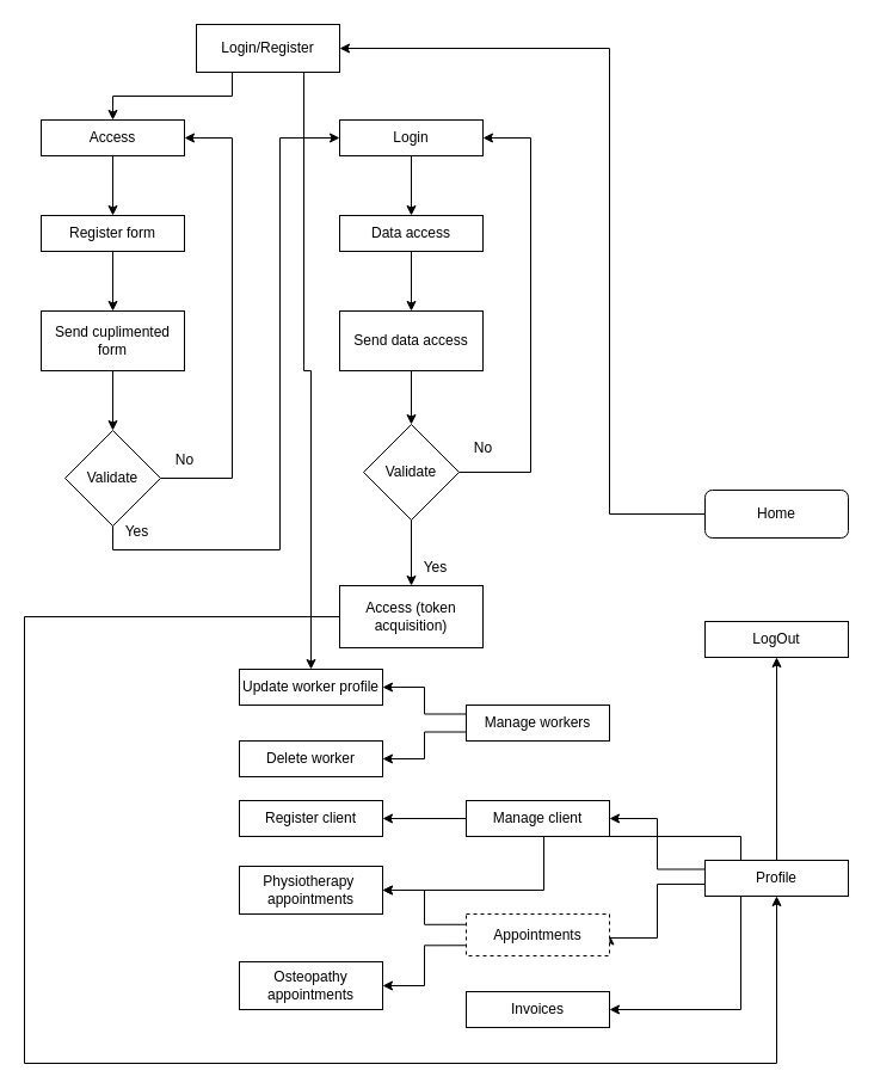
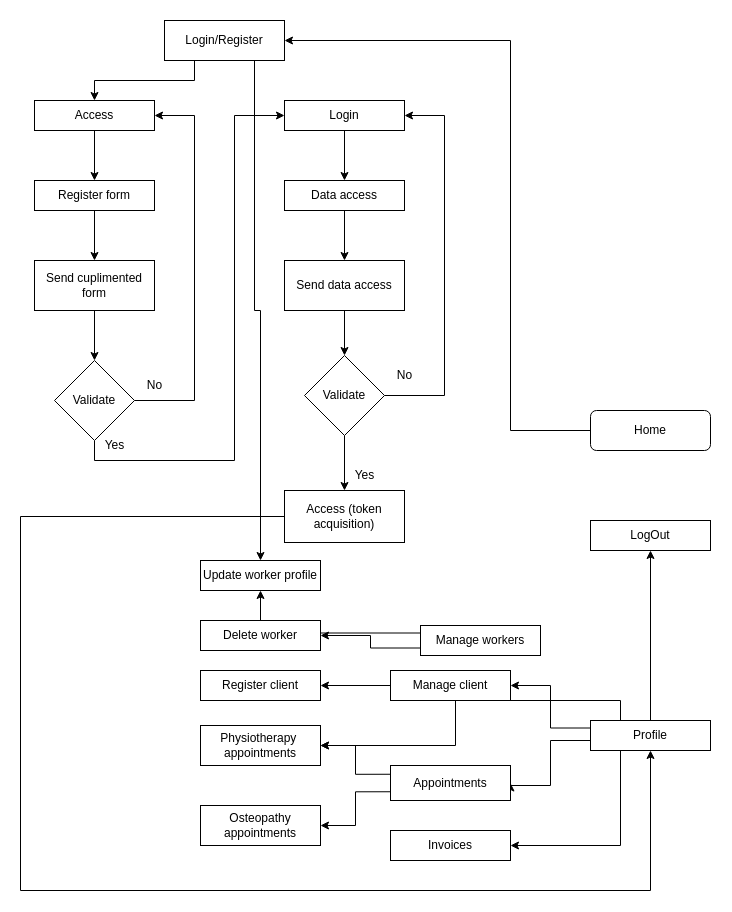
  <mxCell id="0" />
  <mxCell id="1" parent="0" />
  <mxCell id="2" style="edgeStyle=orthogonalEdgeStyle;rounded=0;orthogonalLoop=1;jettySize=auto;html=1;exitX=0;exitY=0.5;exitDx=0;exitDy=0;entryX=1;entryY=0.5;entryDx=0;entryDy=0;" edge="1" parent="1" source="3" target="6"><mxGeometry relative="1" as="geometry"><Array as="points"><mxPoint x="510" y="430" /><mxPoint x="510" y="40" /></Array></mxGeometry></mxCell>
  <mxCell id="3" value="Home" style="rounded=1;whiteSpace=wrap;html=1;fontSize=12;glass=0;strokeWidth=1;shadow=0;" parent="1" vertex="1"><mxGeometry x="590" y="410" width="120" height="40" as="geometry" /></mxCell>
  <mxCell id="4" style="edgeStyle=orthogonalEdgeStyle;rounded=0;orthogonalLoop=1;jettySize=auto;html=1;exitX=0.25;exitY=1;exitDx=0;exitDy=0;entryX=0.5;entryY=0;entryDx=0;entryDy=0;" parent="1" source="6" target="8" edge="1"><mxGeometry relative="1" as="geometry" /></mxCell>
  <mxCell id="5" style="edgeStyle=orthogonalEdgeStyle;rounded=0;orthogonalLoop=1;jettySize=auto;html=1;exitX=0.75;exitY=1;exitDx=0;exitDy=0;" parent="1" source="6" target="49" edge="1"><mxGeometry relative="1" as="geometry" /></mxCell>
  <mxCell id="6" value="Login/Register" style="rounded=0;whiteSpace=wrap;html=1;" parent="1" vertex="1"><mxGeometry x="164" y="20" width="120" height="40" as="geometry" /></mxCell>
  <mxCell id="7" style="edgeStyle=orthogonalEdgeStyle;rounded=0;orthogonalLoop=1;jettySize=auto;html=1;exitX=0.5;exitY=1;exitDx=0;exitDy=0;entryX=0.5;entryY=0;entryDx=0;entryDy=0;" parent="1" source="8" target="12" edge="1"><mxGeometry relative="1" as="geometry" /></mxCell>
  <mxCell id="8" value="Access" style="rounded=0;whiteSpace=wrap;html=1;" parent="1" vertex="1"><mxGeometry x="34" y="100" width="120" height="30" as="geometry" /></mxCell>
  <mxCell id="9" style="edgeStyle=orthogonalEdgeStyle;rounded=0;orthogonalLoop=1;jettySize=auto;html=1;entryX=0.5;entryY=0;entryDx=0;entryDy=0;" parent="1" source="10" target="20" edge="1"><mxGeometry relative="1" as="geometry" /></mxCell>
  <mxCell id="10" value="Login" style="rounded=0;whiteSpace=wrap;html=1;" parent="1" vertex="1"><mxGeometry x="284" y="100" width="120" height="30" as="geometry" /></mxCell>
  <mxCell id="11" style="edgeStyle=orthogonalEdgeStyle;rounded=0;orthogonalLoop=1;jettySize=auto;html=1;exitX=0.5;exitY=1;exitDx=0;exitDy=0;entryX=0.5;entryY=0;entryDx=0;entryDy=0;" parent="1" source="12" target="14" edge="1"><mxGeometry relative="1" as="geometry" /></mxCell>
  <mxCell id="12" value="Register form" style="rounded=0;whiteSpace=wrap;html=1;" parent="1" vertex="1"><mxGeometry x="34" y="180" width="120" height="30" as="geometry" /></mxCell>
  <mxCell id="13" style="edgeStyle=orthogonalEdgeStyle;rounded=0;orthogonalLoop=1;jettySize=auto;html=1;exitX=0.5;exitY=1;exitDx=0;exitDy=0;entryX=0.5;entryY=0;entryDx=0;entryDy=0;" parent="1" source="14" target="17" edge="1"><mxGeometry relative="1" as="geometry" /></mxCell>
  <mxCell id="14" value="Send cuplimented form" style="rounded=0;whiteSpace=wrap;html=1;" parent="1" vertex="1"><mxGeometry x="34" y="260" width="120" height="50" as="geometry" /></mxCell>
  <mxCell id="15" style="edgeStyle=orthogonalEdgeStyle;rounded=0;orthogonalLoop=1;jettySize=auto;html=1;exitX=0.5;exitY=1;exitDx=0;exitDy=0;entryX=0;entryY=0.5;entryDx=0;entryDy=0;" parent="1" source="17" target="10" edge="1"><mxGeometry relative="1" as="geometry"><mxPoint x="254" y="120" as="targetPoint" /><Array as="points"><mxPoint x="94" y="460" /><mxPoint x="234" y="460" /><mxPoint x="234" y="115" /></Array></mxGeometry></mxCell>
  <mxCell id="16" style="edgeStyle=orthogonalEdgeStyle;rounded=0;orthogonalLoop=1;jettySize=auto;html=1;exitX=1;exitY=0.5;exitDx=0;exitDy=0;entryX=1;entryY=0.5;entryDx=0;entryDy=0;" parent="1" source="17" target="8" edge="1"><mxGeometry relative="1" as="geometry"><Array as="points"><mxPoint x="194" y="400" /><mxPoint x="194" y="115" /></Array></mxGeometry></mxCell>
  <mxCell id="17" value="Validate" style="rhombus;whiteSpace=wrap;html=1;" parent="1" vertex="1"><mxGeometry x="54" y="360" width="80" height="80" as="geometry" /></mxCell>
  <mxCell id="18" value="No" style="text;html=1;align=center;verticalAlign=middle;resizable=0;points=[];autosize=1;strokeColor=none;fillColor=none;" parent="1" vertex="1"><mxGeometry x="134" y="370" width="40" height="30" as="geometry" /></mxCell>
  <mxCell id="19" style="edgeStyle=orthogonalEdgeStyle;rounded=0;orthogonalLoop=1;jettySize=auto;html=1;exitX=0.5;exitY=1;exitDx=0;exitDy=0;entryX=0.5;entryY=0;entryDx=0;entryDy=0;" parent="1" source="20" target="23" edge="1"><mxGeometry relative="1" as="geometry" /></mxCell>
  <mxCell id="20" value="Data access" style="rounded=0;whiteSpace=wrap;html=1;" parent="1" vertex="1"><mxGeometry x="284" y="180" width="120" height="30" as="geometry" /></mxCell>
  <mxCell id="21" value="Yes" style="text;html=1;align=center;verticalAlign=middle;resizable=0;points=[];autosize=1;strokeColor=none;fillColor=none;" parent="1" vertex="1"><mxGeometry x="94" y="430" width="40" height="30" as="geometry" /></mxCell>
  <mxCell id="22" style="edgeStyle=orthogonalEdgeStyle;rounded=0;orthogonalLoop=1;jettySize=auto;html=1;entryX=0.5;entryY=0;entryDx=0;entryDy=0;" parent="1" source="23" target="26" edge="1"><mxGeometry relative="1" as="geometry" /></mxCell>
  <mxCell id="23" value="Send data access" style="rounded=0;whiteSpace=wrap;html=1;" parent="1" vertex="1"><mxGeometry x="284" y="260" width="120" height="50" as="geometry" /></mxCell>
  <mxCell id="24" style="edgeStyle=orthogonalEdgeStyle;rounded=0;orthogonalLoop=1;jettySize=auto;html=1;exitX=1;exitY=0.5;exitDx=0;exitDy=0;entryX=1;entryY=0.5;entryDx=0;entryDy=0;" parent="1" source="26" target="10" edge="1"><mxGeometry relative="1" as="geometry"><mxPoint x="444" y="110" as="targetPoint" /><Array as="points"><mxPoint x="444" y="395" /><mxPoint x="444" y="115" /></Array></mxGeometry></mxCell>
  <mxCell id="25" style="edgeStyle=orthogonalEdgeStyle;rounded=0;orthogonalLoop=1;jettySize=auto;html=1;entryX=0.5;entryY=0;entryDx=0;entryDy=0;" parent="1" source="26" target="30" edge="1"><mxGeometry relative="1" as="geometry" /></mxCell>
  <mxCell id="26" value="Validate" style="rhombus;whiteSpace=wrap;html=1;" parent="1" vertex="1"><mxGeometry x="304" y="355" width="80" height="80" as="geometry" /></mxCell>
  <mxCell id="27" value="No" style="text;html=1;align=center;verticalAlign=middle;resizable=0;points=[];autosize=1;strokeColor=none;fillColor=none;" parent="1" vertex="1"><mxGeometry x="384" y="360" width="40" height="30" as="geometry" /></mxCell>
  <mxCell id="28" value="Yes" style="text;html=1;align=center;verticalAlign=middle;resizable=0;points=[];autosize=1;strokeColor=none;fillColor=none;" parent="1" vertex="1"><mxGeometry x="344" y="460" width="40" height="30" as="geometry" /></mxCell>
  <mxCell id="29" style="edgeStyle=orthogonalEdgeStyle;rounded=0;orthogonalLoop=1;jettySize=auto;html=1;exitX=0;exitY=0.5;exitDx=0;exitDy=0;entryX=0.5;entryY=1;entryDx=0;entryDy=0;" edge="1" parent="1" source="30" target="36"><mxGeometry relative="1" as="geometry"><Array as="points"><mxPoint x="20" y="516" /><mxPoint x="20" y="890" /><mxPoint x="650" y="890" /></Array></mxGeometry></mxCell>
  <mxCell id="30" value="Access (token acquisition)" style="rounded=0;whiteSpace=wrap;html=1;" parent="1" vertex="1"><mxGeometry x="284" y="490" width="120" height="52" as="geometry" /></mxCell>
  <mxCell id="31" style="edgeStyle=orthogonalEdgeStyle;rounded=0;orthogonalLoop=1;jettySize=auto;html=1;exitX=0.5;exitY=0;exitDx=0;exitDy=0;entryX=0.5;entryY=1;entryDx=0;entryDy=0;" edge="1" parent="1" source="36" target="43"><mxGeometry relative="1" as="geometry" /></mxCell>
  <mxCell id="32" style="edgeStyle=orthogonalEdgeStyle;rounded=0;orthogonalLoop=1;jettySize=auto;html=1;exitX=0.25;exitY=1;exitDx=0;exitDy=0;entryX=1;entryY=0.5;entryDx=0;entryDy=0;" edge="1" parent="1" source="36" target="37"><mxGeometry relative="1" as="geometry" /></mxCell>
  <mxCell id="33" style="edgeStyle=orthogonalEdgeStyle;rounded=0;orthogonalLoop=1;jettySize=auto;html=1;exitX=0;exitY=0.5;exitDx=0;exitDy=0;entryX=1;entryY=0.5;entryDx=0;entryDy=0;" edge="1" parent="1" source="36" target="46"><mxGeometry relative="1" as="geometry"><Array as="points"><mxPoint x="590" y="740" /><mxPoint x="550" y="740" /><mxPoint x="550" y="785" /></Array></mxGeometry></mxCell>
  <mxCell id="34" style="edgeStyle=orthogonalEdgeStyle;rounded=0;orthogonalLoop=1;jettySize=auto;html=1;exitX=0.25;exitY=0;exitDx=0;exitDy=0;" edge="1" parent="1" source="36" target="38"><mxGeometry relative="1" as="geometry" /></mxCell>
  <mxCell id="35" style="edgeStyle=orthogonalEdgeStyle;rounded=0;orthogonalLoop=1;jettySize=auto;html=1;exitX=0;exitY=0.25;exitDx=0;exitDy=0;entryX=1;entryY=0.5;entryDx=0;entryDy=0;" edge="1" parent="1" source="36" target="51"><mxGeometry relative="1" as="geometry" /></mxCell>
  <mxCell id="36" value="Profile" style="rounded=0;whiteSpace=wrap;html=1;" parent="1" vertex="1"><mxGeometry x="590" y="720" width="120" height="30" as="geometry" /></mxCell>
  <mxCell id="37" value="Invoices" style="rounded=0;whiteSpace=wrap;html=1;" parent="1" vertex="1"><mxGeometry x="390" y="830" width="120" height="30" as="geometry" /></mxCell>
  <mxCell id="38" value="&lt;div&gt;Physiotherapy&amp;nbsp;&lt;/div&gt;&lt;div&gt;appointments&lt;/div&gt;" style="rounded=0;whiteSpace=wrap;html=1;" parent="1" vertex="1"><mxGeometry x="200" y="725" width="120" height="40" as="geometry" /></mxCell>
  <mxCell id="39" style="edgeStyle=orthogonalEdgeStyle;rounded=0;orthogonalLoop=1;jettySize=auto;html=1;exitX=0.5;exitY=1;exitDx=0;exitDy=0;" parent="1" edge="1"><mxGeometry relative="1" as="geometry"><mxPoint x="224" y="720" as="sourcePoint" /><mxPoint x="224" y="720" as="targetPoint" /></mxGeometry></mxCell>
  <mxCell id="40" style="edgeStyle=orthogonalEdgeStyle;rounded=0;orthogonalLoop=1;jettySize=auto;html=1;exitX=0;exitY=0.25;exitDx=0;exitDy=0;" edge="1" parent="1" source="42" target="49"><mxGeometry relative="1" as="geometry" /></mxCell>
  <mxCell id="41" style="edgeStyle=orthogonalEdgeStyle;rounded=0;orthogonalLoop=1;jettySize=auto;html=1;exitX=0;exitY=0.75;exitDx=0;exitDy=0;entryX=1;entryY=0.5;entryDx=0;entryDy=0;" edge="1" parent="1" source="42" target="48"><mxGeometry relative="1" as="geometry" /></mxCell>
- <mxCell id="42" value="Manage workers" style="rounded=0;whiteSpace=wrap;html=1;" vertex="1" parent="1"><mxGeometry x="390" y="590" width="120" height="30" as="geometry" /></mxCell>
+ <mxCell id="42" value="Manage workers" style="rounded=0;whiteSpace=wrap;html=1;" vertex="1" parent="1"><mxGeometry x="420" y="625" width="120" height="30" as="geometry" /></mxCell>
  <mxCell id="43" value="LogOut" style="rounded=0;whiteSpace=wrap;html=1;" vertex="1" parent="1"><mxGeometry x="590" y="520" width="120" height="30" as="geometry" /></mxCell>
  <mxCell id="44" style="edgeStyle=orthogonalEdgeStyle;rounded=0;orthogonalLoop=1;jettySize=auto;html=1;exitX=0;exitY=0.75;exitDx=0;exitDy=0;entryX=1;entryY=0.5;entryDx=0;entryDy=0;" edge="1" parent="1" source="46" target="47"><mxGeometry relative="1" as="geometry" /></mxCell>
  <mxCell id="45" style="edgeStyle=orthogonalEdgeStyle;rounded=0;orthogonalLoop=1;jettySize=auto;html=1;exitX=0;exitY=0.25;exitDx=0;exitDy=0;entryX=1;entryY=0.5;entryDx=0;entryDy=0;" edge="1" parent="1" source="46" target="38"><mxGeometry relative="1" as="geometry" /></mxCell>
- <mxCell id="46" value="Appointments" style="rounded=0;whiteSpace=wrap;html=1;dashed=1;" vertex="1" parent="1"><mxGeometry x="390" y="765" width="120" height="35" as="geometry" /></mxCell>
+ <mxCell id="46" value="Appointments" style="rounded=0;whiteSpace=wrap;html=1;" vertex="1" parent="1"><mxGeometry x="390" y="765" width="120" height="35" as="geometry" /></mxCell>
  <mxCell id="47" value="&lt;div&gt;Osteopathy &lt;br&gt;&lt;/div&gt;&lt;div&gt;appointments&lt;/div&gt;" style="rounded=0;whiteSpace=wrap;html=1;" vertex="1" parent="1"><mxGeometry x="200" y="805" width="120" height="40" as="geometry" /></mxCell>
  <mxCell id="48" value="Delete worker" style="rounded=0;whiteSpace=wrap;html=1;" vertex="1" parent="1"><mxGeometry x="200" y="620" width="120" height="30" as="geometry" /></mxCell>
  <mxCell id="49" value="Update worker profile" style="rounded=0;whiteSpace=wrap;html=1;" vertex="1" parent="1"><mxGeometry x="200" y="560" width="120" height="30" as="geometry" /></mxCell>
  <mxCell id="50" style="edgeStyle=orthogonalEdgeStyle;rounded=0;orthogonalLoop=1;jettySize=auto;html=1;exitX=0;exitY=0.5;exitDx=0;exitDy=0;entryX=1;entryY=0.5;entryDx=0;entryDy=0;" edge="1" parent="1" source="51" target="52"><mxGeometry relative="1" as="geometry" /></mxCell>
  <mxCell id="51" value="Manage client" style="rounded=0;whiteSpace=wrap;html=1;" vertex="1" parent="1"><mxGeometry x="390" y="670" width="120" height="30" as="geometry" /></mxCell>
  <mxCell id="52" value="Register client" style="rounded=0;whiteSpace=wrap;html=1;" vertex="1" parent="1"><mxGeometry x="200" y="670" width="120" height="30" as="geometry" /></mxCell>
  <mxCell id="53" style="edgeStyle=orthogonalEdgeStyle;rounded=0;orthogonalLoop=1;jettySize=auto;html=1;exitX=0.5;exitY=1;exitDx=0;exitDy=0;" edge="1" parent="1" source="37" target="37"><mxGeometry relative="1" as="geometry" /></mxCell>
